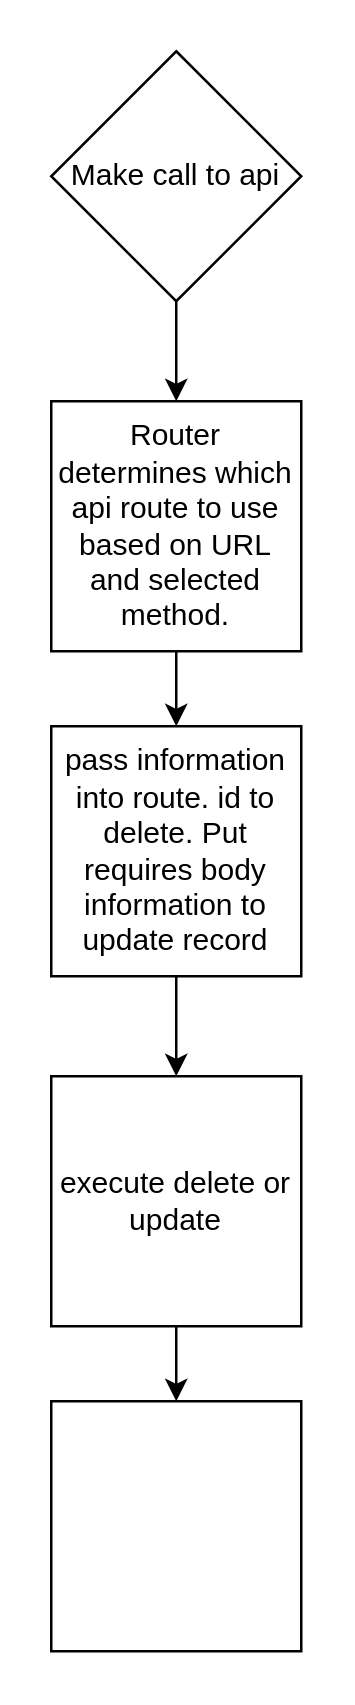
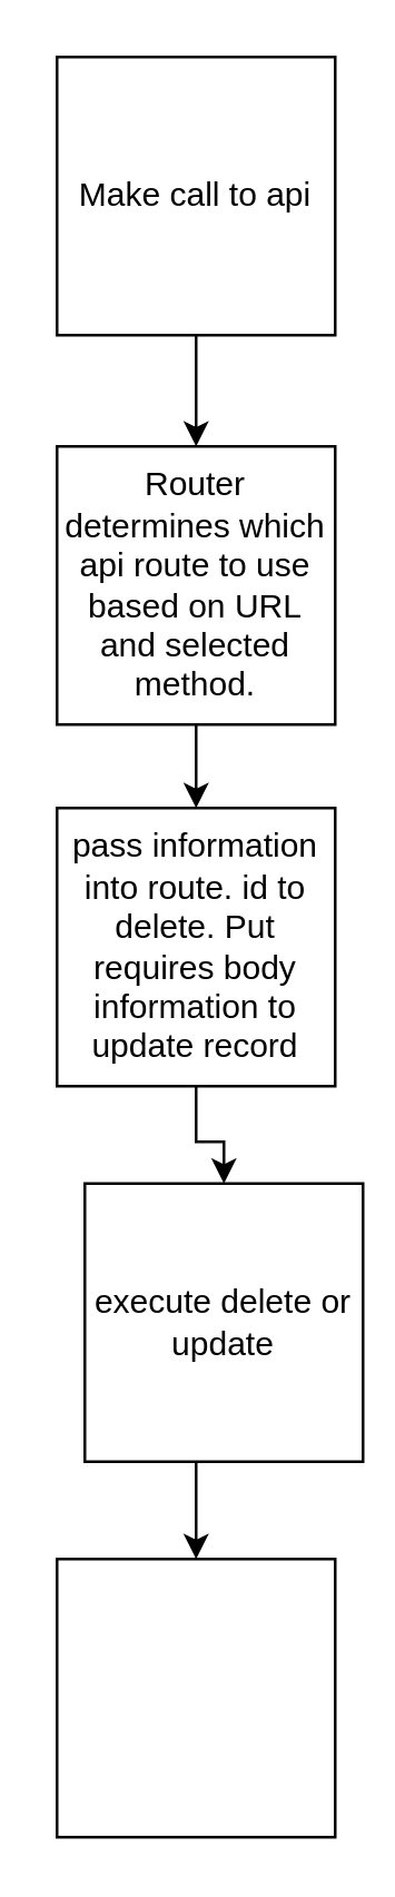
  <mxCell id="0" />
  <mxCell id="1" parent="0" />
  <mxCell id="2" style="edgeStyle=orthogonalEdgeStyle;rounded=0;orthogonalLoop=1;jettySize=auto;html=1;exitX=0.5;exitY=1;exitDx=0;exitDy=0;entryX=0.5;entryY=0;entryDx=0;entryDy=0;" parent="1" source="3" target="10" edge="1"><mxGeometry relative="1" as="geometry" /></mxCell>
- <mxCell id="3" value="Make call to api" style="rhombus;whiteSpace=wrap;html=1;aspect=fixed;" parent="1" vertex="1"><mxGeometry x="20" y="20" width="100" height="100" as="geometry" /></mxCell>
+ <mxCell id="3" value="Make call to api" style="whiteSpace=wrap;html=1;aspect=fixed;" parent="1" vertex="1"><mxGeometry x="20" y="20" width="100" height="100" as="geometry" /></mxCell>
  <mxCell id="4" value="" style="whiteSpace=wrap;html=1;aspect=fixed;" parent="1" vertex="1"><mxGeometry x="20" y="560" width="100" height="100" as="geometry" /></mxCell>
  <mxCell id="5" style="edgeStyle=orthogonalEdgeStyle;rounded=0;orthogonalLoop=1;jettySize=auto;html=1;exitX=0.5;exitY=1;exitDx=0;exitDy=0;entryX=0.5;entryY=0;entryDx=0;entryDy=0;" parent="1" source="6" target="4" edge="1"><mxGeometry relative="1" as="geometry" /></mxCell>
- <mxCell id="6" value="execute delete or update" style="whiteSpace=wrap;html=1;aspect=fixed;" parent="1" vertex="1"><mxGeometry x="20" y="430" width="100" height="100" as="geometry" /></mxCell>
+ <mxCell id="6" value="execute delete or update" style="whiteSpace=wrap;html=1;aspect=fixed;" parent="1" vertex="1"><mxGeometry x="30" y="425" width="100" height="100" as="geometry" /></mxCell>
  <mxCell id="7" style="edgeStyle=orthogonalEdgeStyle;rounded=0;orthogonalLoop=1;jettySize=auto;html=1;exitX=0.5;exitY=1;exitDx=0;exitDy=0;" parent="1" source="8" target="6" edge="1"><mxGeometry relative="1" as="geometry" /></mxCell>
  <mxCell id="8" value="pass information into route. id to delete. Put requires body information to update record" style="whiteSpace=wrap;html=1;aspect=fixed;" parent="1" vertex="1"><mxGeometry x="20" y="290" width="100" height="100" as="geometry" /></mxCell>
  <mxCell id="9" style="edgeStyle=orthogonalEdgeStyle;rounded=0;orthogonalLoop=1;jettySize=auto;html=1;exitX=0.5;exitY=1;exitDx=0;exitDy=0;" parent="1" source="10" target="8" edge="1"><mxGeometry relative="1" as="geometry" /></mxCell>
  <mxCell id="10" value="Router determines which api route to use based on URL and selected method." style="whiteSpace=wrap;html=1;aspect=fixed;" parent="1" vertex="1"><mxGeometry x="20" y="160" width="100" height="100" as="geometry" /></mxCell>
